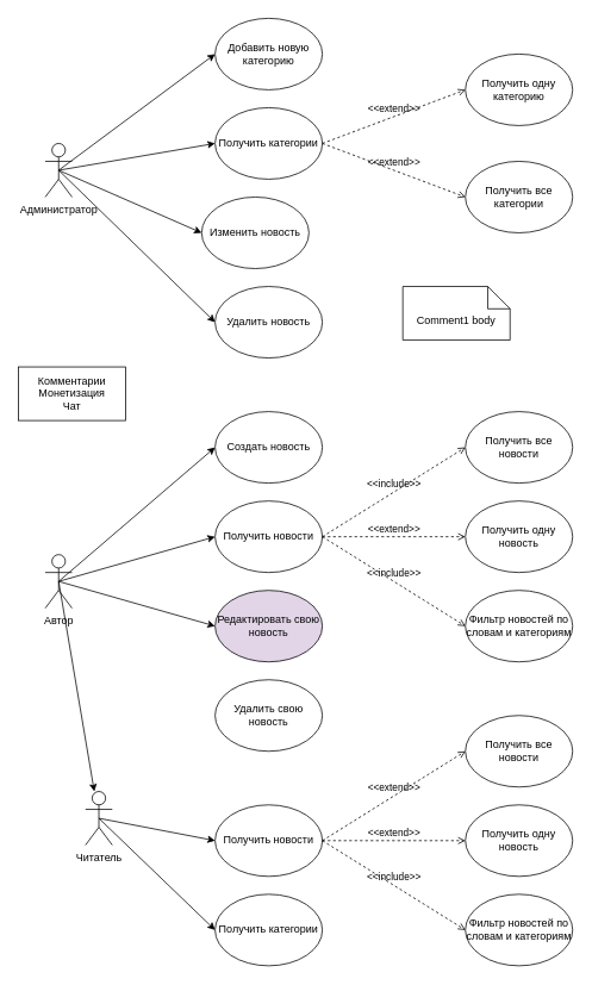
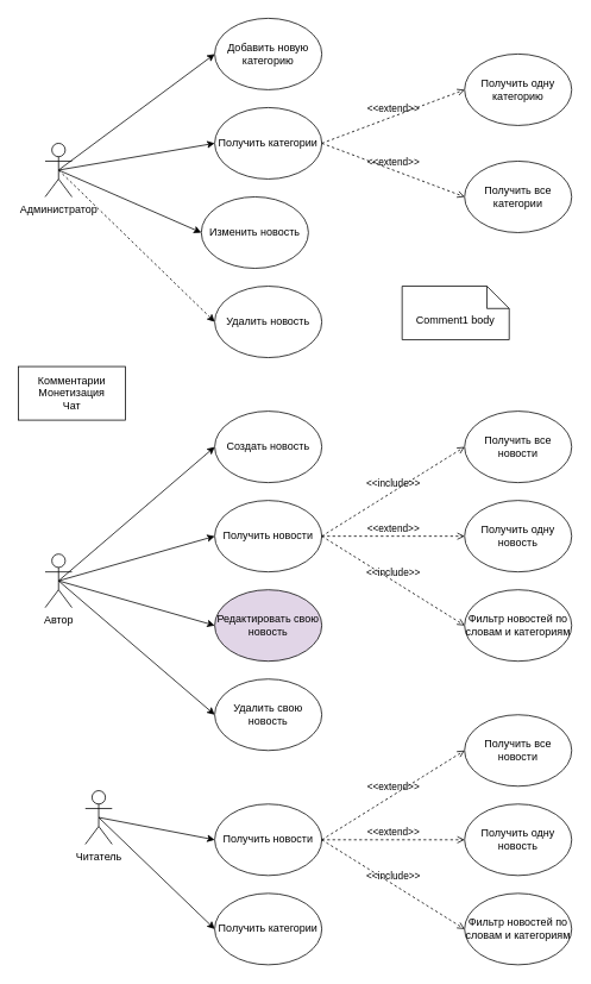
  <mxCell id="0" />
  <mxCell id="1" parent="0" />
- <mxCell id="2" style="edgeStyle=none;rounded=0;orthogonalLoop=1;jettySize=auto;html=1;exitX=0.5;exitY=0.5;exitDx=0;exitDy=0;exitPerimeter=0;entryX=0;entryY=0.5;entryDx=0;entryDy=0;" parent="1" source="6" target="15" edge="1"><mxGeometry relative="1" as="geometry" /></mxCell>
+ <mxCell id="2" style="edgeStyle=none;rounded=0;orthogonalLoop=1;jettySize=auto;html=1;exitX=0.5;exitY=0.5;exitDx=0;exitDy=0;exitPerimeter=0;entryX=0;entryY=0.5;entryDx=0;entryDy=0;dashed=1;" parent="1" source="6" target="15" edge="1"><mxGeometry relative="1" as="geometry" /></mxCell>
  <mxCell id="3" style="edgeStyle=none;rounded=0;orthogonalLoop=1;jettySize=auto;html=1;exitX=0.5;exitY=0.5;exitDx=0;exitDy=0;exitPerimeter=0;entryX=0;entryY=0.5;entryDx=0;entryDy=0;" parent="1" source="6" target="16" edge="1"><mxGeometry relative="1" as="geometry" /></mxCell>
  <mxCell id="4" style="edgeStyle=none;rounded=0;orthogonalLoop=1;jettySize=auto;html=1;exitX=0.5;exitY=0.5;exitDx=0;exitDy=0;exitPerimeter=0;entryX=0;entryY=0.5;entryDx=0;entryDy=0;" parent="1" source="6" target="22" edge="1"><mxGeometry relative="1" as="geometry" /></mxCell>
  <mxCell id="5" style="edgeStyle=none;rounded=0;orthogonalLoop=1;jettySize=auto;html=1;exitX=0.5;exitY=0.5;exitDx=0;exitDy=0;exitPerimeter=0;entryX=0;entryY=0.5;entryDx=0;entryDy=0;" parent="1" source="6" target="40" edge="1"><mxGeometry relative="1" as="geometry" /></mxCell>
  <mxCell id="6" value="Администратор" style="shape=umlActor;verticalLabelPosition=bottom;verticalAlign=top;html=1;outlineConnect=0;" parent="1" vertex="1"><mxGeometry x="50" y="160" width="30" height="60" as="geometry" /></mxCell>
  <mxCell id="7" style="edgeStyle=none;rounded=0;orthogonalLoop=1;jettySize=auto;html=1;exitX=0.5;exitY=0.5;exitDx=0;exitDy=0;exitPerimeter=0;entryX=0;entryY=0.5;entryDx=0;entryDy=0;" parent="1" source="11" target="19" edge="1"><mxGeometry relative="1" as="geometry" /></mxCell>
- <mxCell id="8" style="edgeStyle=none;rounded=0;orthogonalLoop=1;jettySize=auto;html=1;exitX=0.5;exitY=0.5;exitDx=0;exitDy=0;exitPerimeter=0;" parent="1" source="11" target="14" edge="1"><mxGeometry relative="1" as="geometry" /></mxCell>
+ <mxCell id="8" style="edgeStyle=none;rounded=0;orthogonalLoop=1;jettySize=auto;html=1;exitX=0.5;exitY=0.5;exitDx=0;exitDy=0;exitPerimeter=0;entryX=0;entryY=0.5;entryDx=0;entryDy=0;" parent="1" source="11" target="21" edge="1"><mxGeometry relative="1" as="geometry" /></mxCell>
  <mxCell id="9" style="edgeStyle=none;rounded=0;orthogonalLoop=1;jettySize=auto;html=1;exitX=0.5;exitY=0.5;exitDx=0;exitDy=0;exitPerimeter=0;entryX=0;entryY=0.5;entryDx=0;entryDy=0;" parent="1" source="11" target="17" edge="1"><mxGeometry relative="1" as="geometry" /></mxCell>
  <mxCell id="10" style="edgeStyle=none;rounded=0;orthogonalLoop=1;jettySize=auto;html=1;exitX=0.5;exitY=0.5;exitDx=0;exitDy=0;exitPerimeter=0;entryX=0;entryY=0.5;entryDx=0;entryDy=0;" parent="1" source="11" target="23" edge="1"><mxGeometry relative="1" as="geometry" /></mxCell>
  <mxCell id="11" value="Автор" style="shape=umlActor;verticalLabelPosition=bottom;verticalAlign=top;html=1;outlineConnect=0;" parent="1" vertex="1"><mxGeometry x="50" y="620" width="30" height="60" as="geometry" /></mxCell>
  <mxCell id="12" style="rounded=0;orthogonalLoop=1;jettySize=auto;html=1;exitX=0.5;exitY=0.5;exitDx=0;exitDy=0;exitPerimeter=0;entryX=0;entryY=0.5;entryDx=0;entryDy=0;" parent="1" source="14" target="18" edge="1"><mxGeometry relative="1" as="geometry" /></mxCell>
  <mxCell id="13" style="rounded=0;orthogonalLoop=1;jettySize=auto;html=1;exitX=0.5;exitY=0.5;exitDx=0;exitDy=0;exitPerimeter=0;entryX=0;entryY=0.5;entryDx=0;entryDy=0;" parent="1" source="14" target="20" edge="1"><mxGeometry relative="1" as="geometry" /></mxCell>
  <mxCell id="14" value="Читатель&lt;br&gt;" style="shape=umlActor;verticalLabelPosition=bottom;verticalAlign=top;html=1;outlineConnect=0;" parent="1" vertex="1"><mxGeometry x="95" y="885" width="30" height="60" as="geometry" /></mxCell>
  <mxCell id="15" value="Удалить новость" style="ellipse;whiteSpace=wrap;html=1;" parent="1" vertex="1"><mxGeometry x="240" y="320" width="120" height="80" as="geometry" /></mxCell>
  <mxCell id="16" value="Получить категории" style="ellipse;whiteSpace=wrap;html=1;" parent="1" vertex="1"><mxGeometry x="240" y="120" width="120" height="80" as="geometry" /></mxCell>
  <mxCell id="17" value="Получить новости" style="ellipse;whiteSpace=wrap;html=1;" parent="1" vertex="1"><mxGeometry x="240" y="560" width="120" height="80" as="geometry" /></mxCell>
  <mxCell id="18" value="Получить новости" style="ellipse;whiteSpace=wrap;html=1;" parent="1" vertex="1"><mxGeometry x="240" y="900" width="120" height="80" as="geometry" /></mxCell>
  <mxCell id="19" value="Создать новость" style="ellipse;whiteSpace=wrap;html=1;" parent="1" vertex="1"><mxGeometry x="240" y="460" width="120" height="80" as="geometry" /></mxCell>
  <mxCell id="20" value="Получить категории" style="ellipse;whiteSpace=wrap;html=1;" parent="1" vertex="1"><mxGeometry x="240" y="1000" width="120" height="80" as="geometry" /></mxCell>
  <mxCell id="21" value="Удалить свою новость" style="ellipse;whiteSpace=wrap;html=1;" parent="1" vertex="1"><mxGeometry x="240" y="760" width="120" height="80" as="geometry" /></mxCell>
  <mxCell id="22" value="Изменить новость" style="ellipse;whiteSpace=wrap;html=1;" parent="1" vertex="1"><mxGeometry x="225" y="220" width="120" height="80" as="geometry" /></mxCell>
  <mxCell id="23" value="Редактировать свою новость" style="ellipse;whiteSpace=wrap;html=1;fillColor=#e1d5e7;" parent="1" vertex="1"><mxGeometry x="240" y="660" width="120" height="80" as="geometry" /></mxCell>
  <mxCell id="24" value="&lt;span&gt;Получить одну новость&lt;/span&gt;" style="ellipse;whiteSpace=wrap;html=1;" parent="1" vertex="1"><mxGeometry x="520" y="900" width="120" height="80" as="geometry" /></mxCell>
  <mxCell id="25" value="&lt;span&gt;Получить одну новость&lt;/span&gt;" style="ellipse;whiteSpace=wrap;html=1;" parent="1" vertex="1"><mxGeometry x="520" y="560" width="120" height="80" as="geometry" /></mxCell>
  <mxCell id="26" value="Получить одну категорию" style="ellipse;whiteSpace=wrap;html=1;" parent="1" vertex="1"><mxGeometry x="520" y="60" width="120" height="80" as="geometry" /></mxCell>
  <mxCell id="27" value="&lt;span&gt;Получить все категории&lt;/span&gt;" style="ellipse;whiteSpace=wrap;html=1;" parent="1" vertex="1"><mxGeometry x="520" y="180" width="120" height="80" as="geometry" /></mxCell>
  <mxCell id="28" value="&lt;span&gt;Получить все новости&lt;/span&gt;" style="ellipse;whiteSpace=wrap;html=1;" parent="1" vertex="1"><mxGeometry x="520" y="800" width="120" height="80" as="geometry" /></mxCell>
  <mxCell id="29" value="&lt;span&gt;Получить все новости&lt;/span&gt;" style="ellipse;whiteSpace=wrap;html=1;" parent="1" vertex="1"><mxGeometry x="520" y="460" width="120" height="80" as="geometry" /></mxCell>
  <mxCell id="30" value="&lt;span&gt;Фильтр новостей по словам и категориям&lt;br&gt;&lt;/span&gt;" style="ellipse;whiteSpace=wrap;html=1;" parent="1" vertex="1"><mxGeometry x="520" y="660" width="120" height="80" as="geometry" /></mxCell>
  <mxCell id="31" value="&amp;lt;&amp;lt;extend&amp;gt;&amp;gt;" style="html=1;verticalAlign=bottom;labelBackgroundColor=none;endArrow=open;endFill=0;dashed=1;rounded=0;exitX=1;exitY=0.5;exitDx=0;exitDy=0;entryX=0;entryY=0.5;entryDx=0;entryDy=0;" parent="1" source="16" target="27" edge="1"><mxGeometry width="160" relative="1" as="geometry"><mxPoint x="380" y="190" as="sourcePoint" /><mxPoint x="530" y="309.5" as="targetPoint" /></mxGeometry></mxCell>
  <mxCell id="32" value="&amp;lt;&amp;lt;extend&amp;gt;&amp;gt;" style="html=1;verticalAlign=bottom;labelBackgroundColor=none;endArrow=open;endFill=0;dashed=1;rounded=0;exitX=1;exitY=0.5;exitDx=0;exitDy=0;entryX=0;entryY=0.5;entryDx=0;entryDy=0;" parent="1" source="16" target="26" edge="1"><mxGeometry width="160" relative="1" as="geometry"><mxPoint x="370" y="189.5" as="sourcePoint" /><mxPoint x="530" y="189.5" as="targetPoint" /></mxGeometry></mxCell>
  <mxCell id="33" value="Фильтр новостей по словам и категориям" style="ellipse;whiteSpace=wrap;html=1;" parent="1" vertex="1"><mxGeometry x="520" y="1000" width="120" height="80" as="geometry" /></mxCell>
  <mxCell id="34" value="&amp;lt;&amp;lt;extend&amp;gt;&amp;gt;" style="html=1;verticalAlign=bottom;labelBackgroundColor=none;endArrow=open;endFill=0;dashed=1;rounded=0;exitX=1;exitY=0.5;exitDx=0;exitDy=0;entryX=0;entryY=0.5;entryDx=0;entryDy=0;" parent="1" source="17" target="25" edge="1"><mxGeometry width="160" relative="1" as="geometry"><mxPoint x="380" y="800" as="sourcePoint" /><mxPoint x="540" y="800" as="targetPoint" /></mxGeometry></mxCell>
  <mxCell id="35" value="&amp;lt;&amp;lt;extend&amp;gt;&amp;gt;" style="html=1;verticalAlign=bottom;labelBackgroundColor=none;endArrow=open;endFill=0;dashed=1;rounded=0;entryX=0;entryY=0.5;entryDx=0;entryDy=0;exitX=1;exitY=0.5;exitDx=0;exitDy=0;" parent="1" source="18" target="28" edge="1"><mxGeometry width="160" relative="1" as="geometry"><mxPoint x="370" y="909.5" as="sourcePoint" /><mxPoint x="530" y="909.5" as="targetPoint" /></mxGeometry></mxCell>
  <mxCell id="36" value="&amp;lt;&amp;lt;extend&amp;gt;&amp;gt;" style="html=1;verticalAlign=bottom;labelBackgroundColor=none;endArrow=open;endFill=0;dashed=1;rounded=0;exitX=1;exitY=0.5;exitDx=0;exitDy=0;entryX=0;entryY=0.5;entryDx=0;entryDy=0;" parent="1" source="18" target="24" edge="1"><mxGeometry width="160" relative="1" as="geometry"><mxPoint x="370" y="909.5" as="sourcePoint" /><mxPoint x="530" y="909.5" as="targetPoint" /></mxGeometry></mxCell>
  <mxCell id="37" value="&amp;lt;&amp;lt;include&amp;gt;&amp;gt;" style="html=1;verticalAlign=bottom;labelBackgroundColor=none;endArrow=open;endFill=0;dashed=1;rounded=0;entryX=0;entryY=0.5;entryDx=0;entryDy=0;exitX=1;exitY=0.5;exitDx=0;exitDy=0;" parent="1" source="17" target="29" edge="1"><mxGeometry width="160" relative="1" as="geometry"><mxPoint x="370" y="790" as="sourcePoint" /><mxPoint x="530" y="549.5" as="targetPoint" /></mxGeometry></mxCell>
  <mxCell id="38" value="&amp;lt;&amp;lt;include&amp;gt;&amp;gt;" style="html=1;verticalAlign=bottom;labelBackgroundColor=none;endArrow=open;endFill=0;dashed=1;rounded=0;entryX=0;entryY=0.5;entryDx=0;entryDy=0;exitX=1;exitY=0.5;exitDx=0;exitDy=0;" parent="1" source="17" target="30" edge="1"><mxGeometry width="160" relative="1" as="geometry"><mxPoint x="370" y="790" as="sourcePoint" /><mxPoint x="470" y="540" as="targetPoint" /></mxGeometry></mxCell>
  <mxCell id="39" value="&amp;lt;&amp;lt;include&amp;gt;&amp;gt;" style="html=1;verticalAlign=bottom;labelBackgroundColor=none;endArrow=open;endFill=0;dashed=1;rounded=0;entryX=0;entryY=0.5;entryDx=0;entryDy=0;exitX=1;exitY=0.5;exitDx=0;exitDy=0;" parent="1" source="18" target="33" edge="1"><mxGeometry width="160" relative="1" as="geometry"><mxPoint x="370" y="910" as="sourcePoint" /><mxPoint x="490" y="1010" as="targetPoint" /></mxGeometry></mxCell>
  <mxCell id="40" value="Добавить новую категорию" style="ellipse;whiteSpace=wrap;html=1;" parent="1" vertex="1"><mxGeometry x="240" y="20" width="120" height="80" as="geometry" /></mxCell>
  <mxCell id="41" value="Комментарии&lt;br&gt;Монетизация&lt;br&gt;Чат" style="rounded=0;whiteSpace=wrap;html=1;" parent="1" vertex="1"><mxGeometry x="20" y="410" width="120" height="60" as="geometry" /></mxCell>
  <mxCell id="42" value="Comment1 body" style="shape=note2;boundedLbl=1;whiteSpace=wrap;html=1;size=25;verticalAlign=top;align=center;" parent="1" vertex="1"><mxGeometry x="450" y="320" width="120" height="60" as="geometry" /></mxCell>
